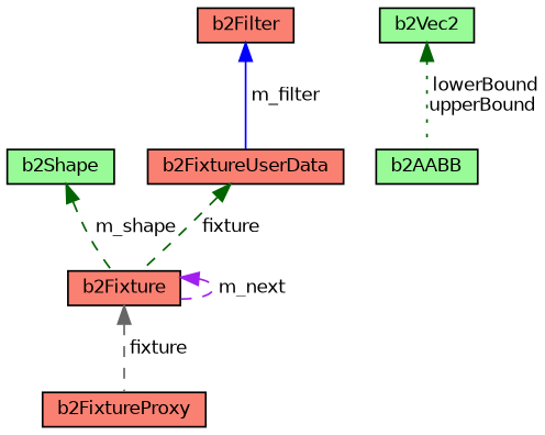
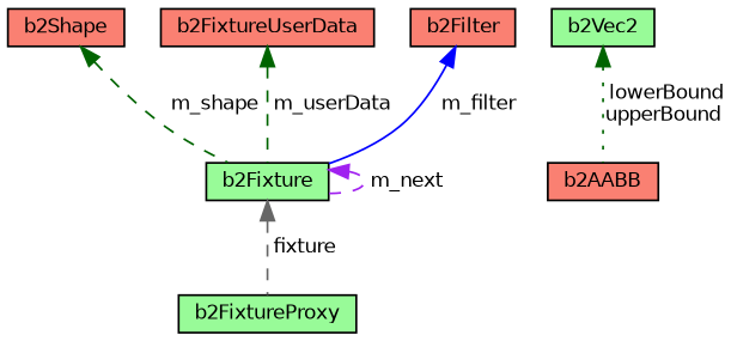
  digraph {
    node [color=black fillcolor=palegreen fontname=Helvetica fontsize=10 shape=record style=filled]
    edge [color=darkgreen dir=back fontname=Helvetica fontsize=10 labelfontname=Helvetica labelfontsize=10 style=dashed]
-   n1 [fillcolor=salmon fontcolor=black height=0.2 label=b2FixtureProxy width=0.4]
-   n2 [fillcolor=salmon height=0.2 label=b2Fixture width=0.4]
-   n3 [height=0.2 label=b2AABB width=0.4]
+   n1 [fontcolor=black height=0.2 label=b2FixtureProxy width=0.4]
+   n2 [height=0.2 label=b2Fixture width=0.4]
+   n3 [fillcolor=salmon height=0.2 label=b2AABB width=0.4]
    n4 [height=0.2 label=b2Vec2 width=0.4]
-   n5 [height=0.2 label=b2Shape width=0.4]
+   n5 [fillcolor=salmon height=0.2 label=b2Shape width=0.4]
    n6 [fillcolor=salmon height=0.2 label=b2FixtureUserData width=0.4]
    n7 [fillcolor=salmon height=0.2 label=b2Filter width=0.4]
    n2 -> n1 [color=gray40 label=" fixture"]
    n2 -> n2 [color=purple label=" m_next"]
    n4 -> n3 [label=" lowerBound\nupperBound" style=dotted]
    n5 -> n2 [label=" m_shape"]
-   n6 -> n2 [label=" fixture"]
-   n7 -> n6 [color=blue label=" m_filter" style=solid]
+   n6 -> n2 [label=" m_userData"]
+   n7 -> n2 [color=blue label=" m_filter" style=solid]
  }
